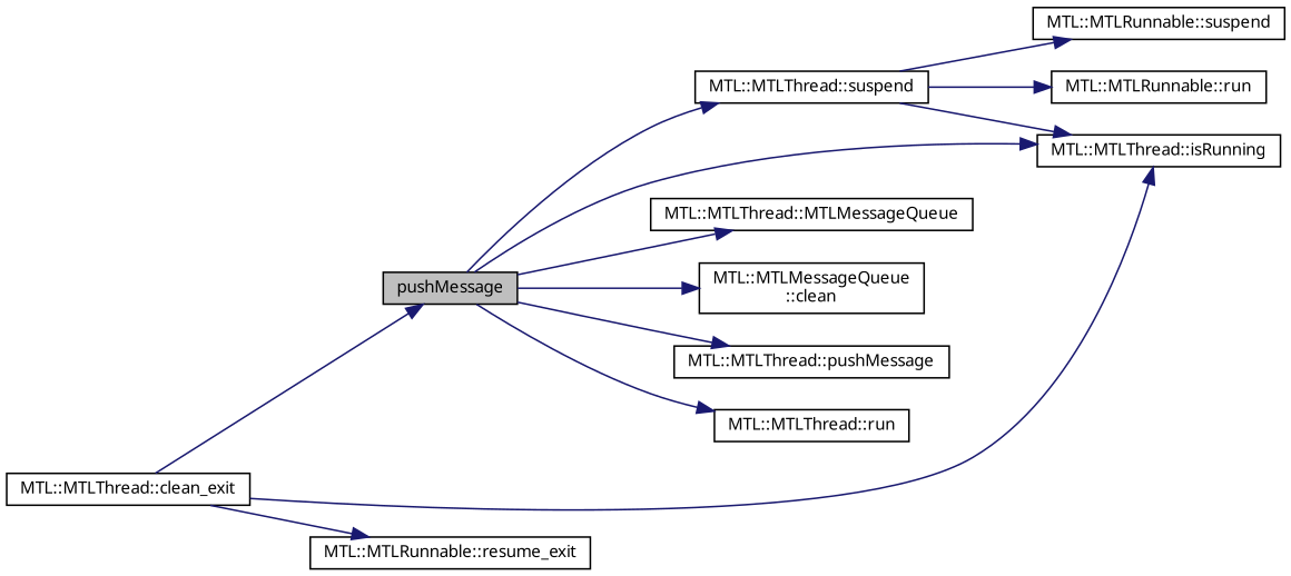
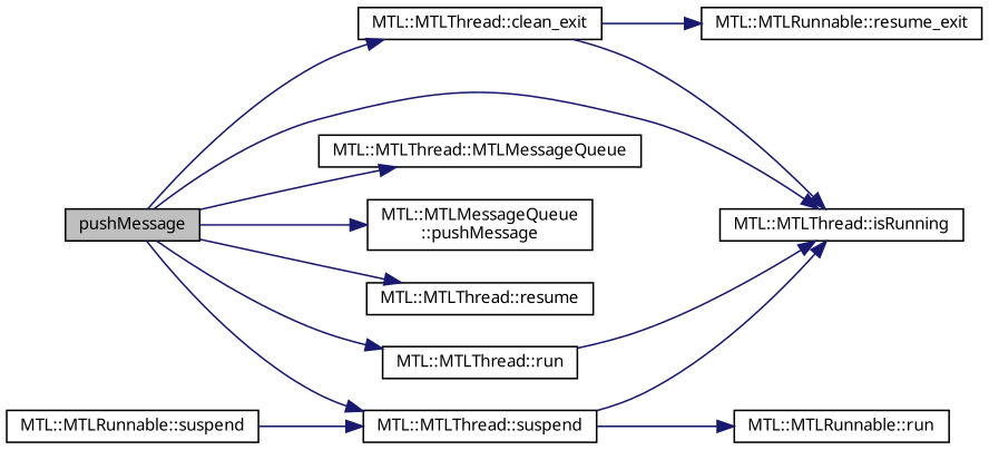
  digraph {
    fontname="Noto Sans"
    rankdir=LR
    node [color=black fillcolor=white fontname="Noto Sans" fontsize=10 shape=record style=filled]
    edge [color=midnightblue fontname="Noto Sans" fontsize=10 labelfontname=Helvetica labelfontsize=10 style=solid]
    n1 [fillcolor=grey75 fontcolor=black height=0.2 label=pushMessage width=0.4]
    n2 [height=0.2 label="MTL::MTLThread::clean_exit" width=0.4]
    n3 [height=0.2 label="MTL::MTLThread::isRunning" width=0.4]
    n4 [height=0.2 label="MTL::MTLThread::MTLMessageQueue" width=0.4]
-   n5 [height=0.2 label="MTL::MTLMessageQueue\l::clean" width=0.4]
-   n6 [height=0.2 label="MTL::MTLThread::pushMessage" width=0.4]
+   n5 [height=0.2 label="MTL::MTLMessageQueue\l::pushMessage" width=0.4]
+   n6 [height=0.2 label="MTL::MTLThread::resume" width=0.4]
    n7 [height=0.2 label="MTL::MTLThread::run" width=0.4]
    n8 [height=0.2 label="MTL::MTLThread::suspend" width=0.4]
    n9 [height=0.2 label="MTL::MTLRunnable::resume_exit" width=0.4]
    n10 [height=0.2 label="MTL::MTLRunnable::run" width=0.4]
    n11 [height=0.2 label="MTL::MTLRunnable::suspend" width=0.4]
-   n2 -> n1
+   n1 -> n2
    n1 -> n3
    n1 -> n4
    n1 -> n5
    n1 -> n6
    n1 -> n7
    n1 -> n8
    n2 -> n3
    n2 -> n9
+   n7 -> n3
    n8 -> n3
    n8 -> n10
-   n8 -> n11
+   n11 -> n8
  }
